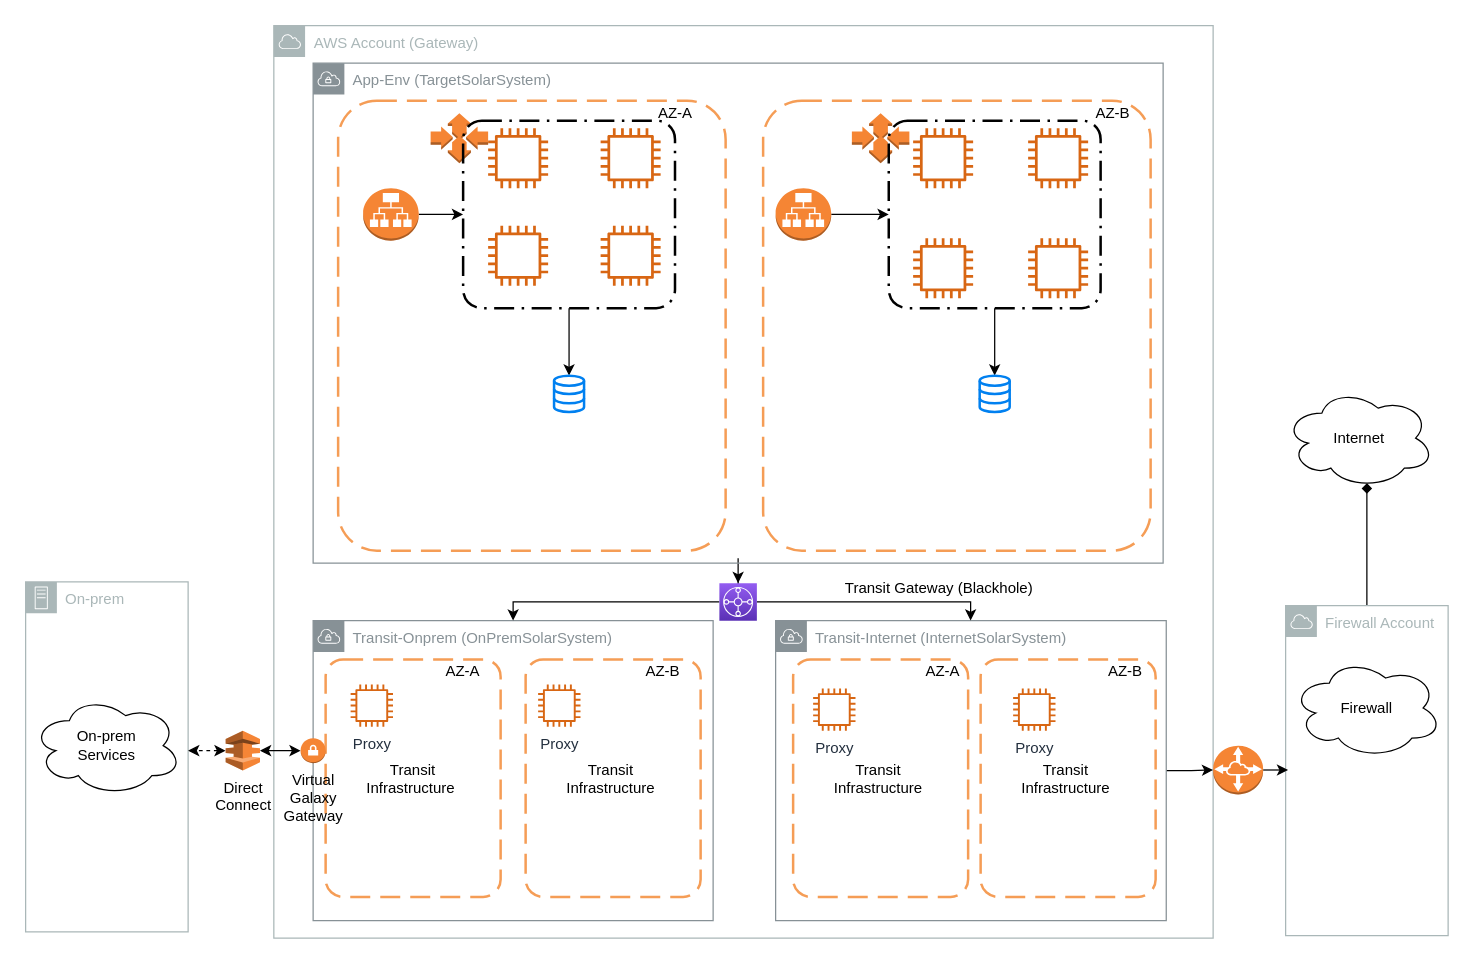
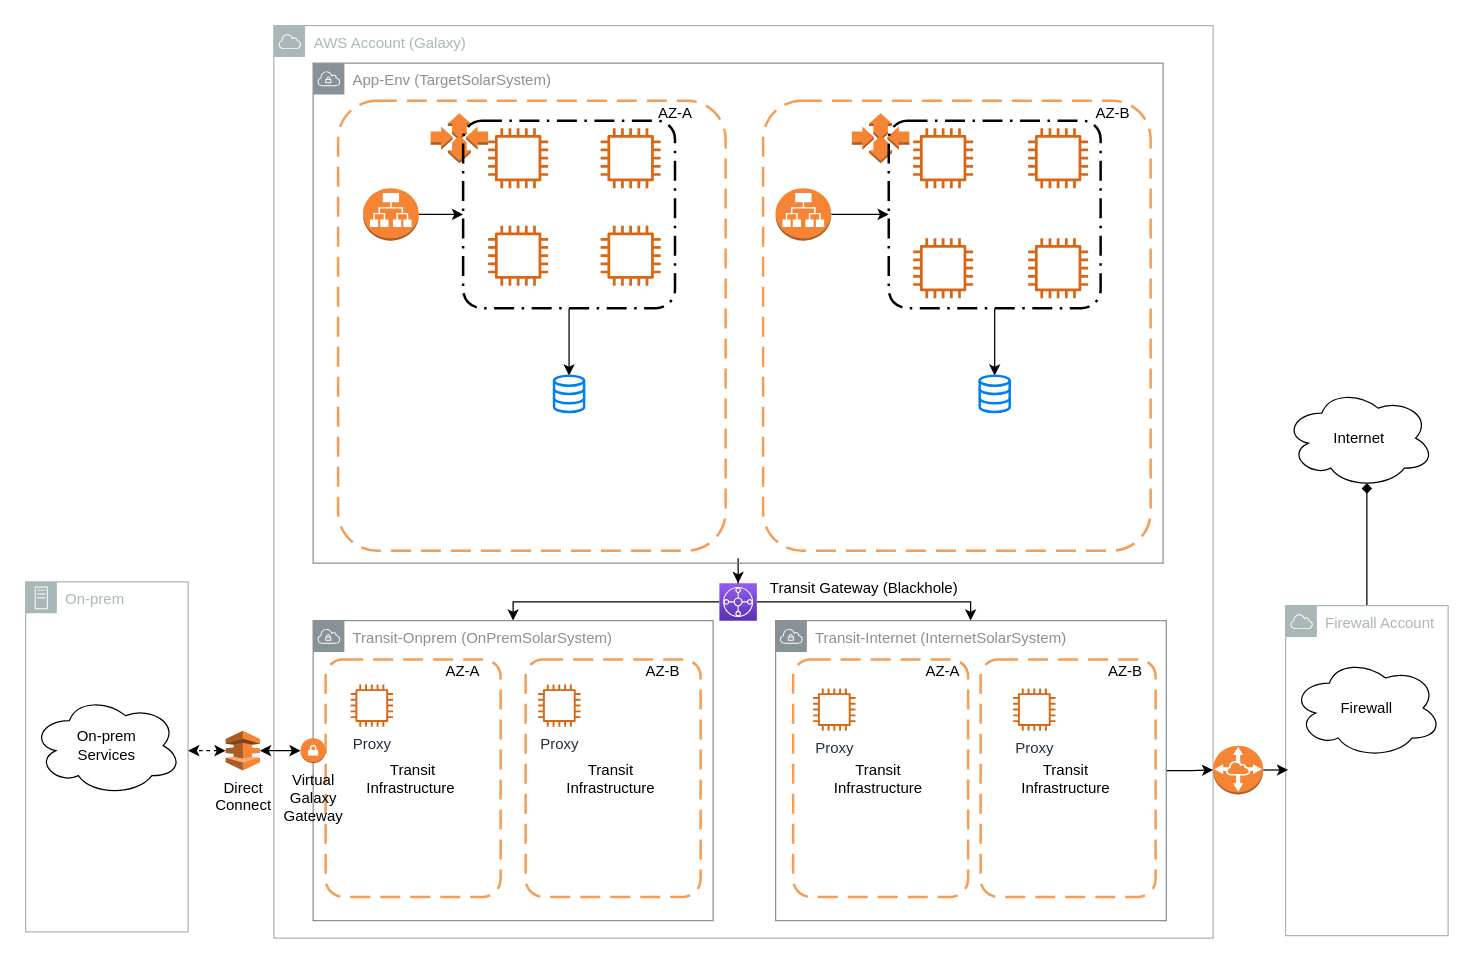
  <mxCell id="0" />
  <mxCell id="1" parent="0" />
  <mxCell id="2" style="edgeStyle=orthogonalEdgeStyle;rounded=0;orthogonalLoop=1;jettySize=auto;html=1;entryX=0.55;entryY=0.95;entryDx=0;entryDy=0;entryPerimeter=0;endArrow=diamond;" parent="1" source="3" target="58" edge="1"><mxGeometry relative="1" as="geometry" /></mxCell>
  <mxCell id="3" value="Firewall Account" style="outlineConnect=0;gradientColor=none;html=1;whiteSpace=wrap;fontSize=12;fontStyle=0;shape=mxgraph.aws4.group;grIcon=mxgraph.aws4.group_aws_cloud;strokeColor=#AAB7B8;fillColor=none;verticalAlign=top;align=left;spacingLeft=30;fontColor=#AAB7B8;dashed=0;" parent="1" vertex="1"><mxGeometry x="1028" y="484" width="130" height="264" as="geometry" /></mxCell>
- <mxCell id="4" value="AWS Account (Gateway)" style="outlineConnect=0;gradientColor=none;html=1;whiteSpace=wrap;fontSize=12;fontStyle=0;shape=mxgraph.aws4.group;grIcon=mxgraph.aws4.group_aws_cloud;strokeColor=#AAB7B8;fillColor=none;verticalAlign=top;align=left;spacingLeft=30;fontColor=#AAB7B8;dashed=0;" parent="1" vertex="1"><mxGeometry x="218.57" y="20" width="751.43" height="730" as="geometry" /></mxCell>
+ <mxCell id="4" value="AWS Account (Galaxy)" style="outlineConnect=0;gradientColor=none;html=1;whiteSpace=wrap;fontSize=12;fontStyle=0;shape=mxgraph.aws4.group;grIcon=mxgraph.aws4.group_aws_cloud;strokeColor=#AAB7B8;fillColor=none;verticalAlign=top;align=left;spacingLeft=30;fontColor=#AAB7B8;dashed=0;" parent="1" vertex="1"><mxGeometry x="218.57" y="20" width="751.43" height="730" as="geometry" /></mxCell>
  <mxCell id="5" value="Transit-Onprem (OnPremSolarSystem)" style="outlineConnect=0;gradientColor=none;html=1;whiteSpace=wrap;fontSize=12;fontStyle=0;shape=mxgraph.aws4.group;grIcon=mxgraph.aws4.group_vpc;strokeColor=#879196;fillColor=none;verticalAlign=top;align=left;spacingLeft=30;fontColor=#879196;dashed=0;" parent="1" vertex="1"><mxGeometry x="250" y="496" width="320" height="240" as="geometry" /></mxCell>
  <mxCell id="6" value="On-prem" style="outlineConnect=0;gradientColor=none;html=1;whiteSpace=wrap;fontSize=12;fontStyle=0;shape=mxgraph.aws4.group;grIcon=mxgraph.aws4.group_on_premise;strokeColor=#AAB7B8;fillColor=none;verticalAlign=top;align=left;spacingLeft=30;fontColor=#AAB7B8;dashed=0;" parent="1" vertex="1"><mxGeometry x="20" y="465" width="130" height="280" as="geometry" /></mxCell>
  <mxCell id="7" value="" style="edgeStyle=orthogonalEdgeStyle;rounded=0;orthogonalLoop=1;jettySize=auto;html=1;startArrow=classic;startFill=1;dashed=1;" parent="1" source="8" target="6" edge="1"><mxGeometry relative="1" as="geometry"><Array as="points"><mxPoint x="160" y="600" /><mxPoint x="160" y="600" /></Array></mxGeometry></mxCell>
  <mxCell id="8" value="Direct &lt;br&gt;Connect" style="outlineConnect=0;dashed=0;verticalLabelPosition=bottom;verticalAlign=top;align=center;html=1;shape=mxgraph.aws3.direct_connect;fillColor=#F58536;gradientColor=none;" parent="1" vertex="1"><mxGeometry x="180" y="584.1" width="27.5" height="31.79" as="geometry" /></mxCell>
  <mxCell id="9" style="edgeStyle=orthogonalEdgeStyle;rounded=0;orthogonalLoop=1;jettySize=auto;html=1;" parent="1" source="10" target="53" edge="1"><mxGeometry relative="1" as="geometry" /></mxCell>
  <mxCell id="10" value="App-Env (TargetSolarSystem)" style="outlineConnect=0;gradientColor=none;html=1;whiteSpace=wrap;fontSize=12;fontStyle=0;shape=mxgraph.aws4.group;grIcon=mxgraph.aws4.group_vpc;strokeColor=#879196;fillColor=none;verticalAlign=top;align=left;spacingLeft=30;fontColor=#879196;dashed=0;" parent="1" vertex="1"><mxGeometry x="250" y="50" width="680" height="400" as="geometry" /></mxCell>
  <mxCell id="11" style="edgeStyle=orthogonalEdgeStyle;rounded=0;orthogonalLoop=1;jettySize=auto;html=1;" parent="1" source="12" target="56" edge="1"><mxGeometry relative="1" as="geometry" /></mxCell>
  <mxCell id="12" value="Transit-Internet (InternetSolarSystem)" style="outlineConnect=0;gradientColor=none;html=1;whiteSpace=wrap;fontSize=12;fontStyle=0;shape=mxgraph.aws4.group;grIcon=mxgraph.aws4.group_vpc;strokeColor=#879196;fillColor=none;verticalAlign=top;align=left;spacingLeft=30;fontColor=#879196;dashed=0;" parent="1" vertex="1"><mxGeometry x="620" y="496" width="312.5" height="240" as="geometry" /></mxCell>
  <mxCell id="13" value="" style="rounded=1;arcSize=10;dashed=1;strokeColor=#F59D56;fillColor=none;gradientColor=none;dashPattern=8 4;strokeWidth=2;" parent="1" vertex="1"><mxGeometry x="270" y="80" width="310" height="360" as="geometry" /></mxCell>
  <mxCell id="14" value="" style="rounded=1;arcSize=10;dashed=1;strokeColor=#F59D56;fillColor=none;gradientColor=none;dashPattern=8 4;strokeWidth=2;" parent="1" vertex="1"><mxGeometry x="610" y="80" width="310" height="360" as="geometry" /></mxCell>
  <mxCell id="15" value="Transit &#10;Infrastructure " style="rounded=1;arcSize=10;dashed=1;strokeColor=#F59D56;fillColor=none;gradientColor=none;dashPattern=8 4;strokeWidth=2;" parent="1" vertex="1"><mxGeometry x="260" y="527" width="140" height="190" as="geometry" /></mxCell>
  <mxCell id="16" value="Transit &#10;Infrastructure " style="rounded=1;arcSize=10;dashed=1;strokeColor=#F59D56;fillColor=none;gradientColor=none;dashPattern=8 4;strokeWidth=2;" parent="1" vertex="1"><mxGeometry x="420" y="527" width="140" height="190" as="geometry" /></mxCell>
  <mxCell id="17" value="Transit &#10;Infrastructure " style="rounded=1;arcSize=10;dashed=1;strokeColor=#F59D56;fillColor=none;gradientColor=none;dashPattern=8 4;strokeWidth=2;" parent="1" vertex="1"><mxGeometry x="634" y="527" width="140" height="190" as="geometry" /></mxCell>
  <mxCell id="18" value="Transit &#10;Infrastructure " style="rounded=1;arcSize=10;dashed=1;strokeColor=#F59D56;fillColor=none;gradientColor=none;dashPattern=8 4;strokeWidth=2;" parent="1" vertex="1"><mxGeometry x="784" y="527" width="140" height="190" as="geometry" /></mxCell>
  <mxCell id="19" value="" style="edgeStyle=orthogonalEdgeStyle;rounded=0;orthogonalLoop=1;jettySize=auto;html=1;startArrow=classic;startFill=1;" parent="1" source="8" edge="1"><mxGeometry relative="1" as="geometry"><mxPoint x="207.5" y="605.2" as="sourcePoint" /><mxPoint x="240" y="600" as="targetPoint" /></mxGeometry></mxCell>
  <mxCell id="20" value="Virtual &lt;br&gt;Galaxy &lt;br&gt;Gateway" style="outlineConnect=0;dashed=0;verticalLabelPosition=bottom;verticalAlign=top;align=center;html=1;shape=mxgraph.aws3.vpn_gateway;fillColor=#F58534;gradientColor=none;" parent="1" vertex="1"><mxGeometry x="240" y="590" width="20" height="20" as="geometry" /></mxCell>
  <mxCell id="21" value="AZ-A" style="text;html=1;strokeColor=none;fillColor=none;align=center;verticalAlign=middle;whiteSpace=wrap;rounded=0;" parent="1" vertex="1"><mxGeometry x="350" y="527" width="40" height="20" as="geometry" /></mxCell>
  <mxCell id="22" value="AZ-B" style="text;html=1;strokeColor=none;fillColor=none;align=center;verticalAlign=middle;whiteSpace=wrap;rounded=0;" parent="1" vertex="1"><mxGeometry x="510" y="527" width="40" height="20" as="geometry" /></mxCell>
  <mxCell id="23" value="AZ-A" style="text;html=1;strokeColor=none;fillColor=none;align=center;verticalAlign=middle;whiteSpace=wrap;rounded=0;" parent="1" vertex="1"><mxGeometry x="734" y="527" width="40" height="20" as="geometry" /></mxCell>
  <mxCell id="24" value="AZ-A" style="text;html=1;strokeColor=none;fillColor=none;align=center;verticalAlign=middle;whiteSpace=wrap;rounded=0;" parent="1" vertex="1"><mxGeometry x="520" y="80" width="40" height="20" as="geometry" /></mxCell>
  <mxCell id="25" value="AZ-B" style="text;html=1;strokeColor=none;fillColor=none;align=center;verticalAlign=middle;whiteSpace=wrap;rounded=0;" parent="1" vertex="1"><mxGeometry x="880" y="527" width="40" height="20" as="geometry" /></mxCell>
  <mxCell id="26" value="AZ-B" style="text;html=1;strokeColor=none;fillColor=none;align=center;verticalAlign=middle;whiteSpace=wrap;rounded=0;" parent="1" vertex="1"><mxGeometry x="870" y="80" width="40" height="20" as="geometry" /></mxCell>
  <mxCell id="27" value="Proxy" style="outlineConnect=0;fontColor=#232F3E;gradientColor=none;fillColor=#D86613;strokeColor=none;dashed=0;verticalLabelPosition=bottom;verticalAlign=top;align=center;html=1;fontSize=12;fontStyle=0;aspect=fixed;pointerEvents=1;shape=mxgraph.aws4.instance2;" parent="1" vertex="1"><mxGeometry x="280" y="547" width="33.9" height="33.9" as="geometry" /></mxCell>
  <mxCell id="28" value="Proxy" style="outlineConnect=0;fontColor=#232F3E;gradientColor=none;fillColor=#D86613;strokeColor=none;dashed=0;verticalLabelPosition=bottom;verticalAlign=top;align=center;html=1;fontSize=12;fontStyle=0;aspect=fixed;pointerEvents=1;shape=mxgraph.aws4.instance2;" parent="1" vertex="1"><mxGeometry x="430" y="547" width="33.9" height="33.9" as="geometry" /></mxCell>
  <mxCell id="29" value="Proxy" style="outlineConnect=0;fontColor=#232F3E;gradientColor=none;fillColor=#D86613;strokeColor=none;dashed=0;verticalLabelPosition=bottom;verticalAlign=top;align=center;html=1;fontSize=12;fontStyle=0;aspect=fixed;pointerEvents=1;shape=mxgraph.aws4.instance2;" parent="1" vertex="1"><mxGeometry x="650" y="550.2" width="33.9" height="33.9" as="geometry" /></mxCell>
  <mxCell id="30" value="Proxy" style="outlineConnect=0;fontColor=#232F3E;gradientColor=none;fillColor=#D86613;strokeColor=none;dashed=0;verticalLabelPosition=bottom;verticalAlign=top;align=center;html=1;fontSize=12;fontStyle=0;aspect=fixed;pointerEvents=1;shape=mxgraph.aws4.instance2;" parent="1" vertex="1"><mxGeometry x="810" y="550.2" width="33.9" height="33.9" as="geometry" /></mxCell>
  <mxCell id="31" value="" style="outlineConnect=0;fontColor=#232F3E;gradientColor=none;fillColor=#D86613;strokeColor=none;dashed=0;verticalLabelPosition=bottom;verticalAlign=top;align=center;html=1;fontSize=12;fontStyle=0;aspect=fixed;pointerEvents=1;shape=mxgraph.aws4.instance2;" parent="1" vertex="1"><mxGeometry x="390" y="102" width="48" height="48" as="geometry" /></mxCell>
  <mxCell id="32" value="" style="outlineConnect=0;fontColor=#232F3E;gradientColor=none;fillColor=#D86613;strokeColor=none;dashed=0;verticalLabelPosition=bottom;verticalAlign=top;align=center;html=1;fontSize=12;fontStyle=0;aspect=fixed;pointerEvents=1;shape=mxgraph.aws4.instance2;" parent="1" vertex="1"><mxGeometry x="822" y="190" width="48" height="48" as="geometry" /></mxCell>
  <mxCell id="33" value="" style="outlineConnect=0;fontColor=#232F3E;gradientColor=none;fillColor=#D86613;strokeColor=none;dashed=0;verticalLabelPosition=bottom;verticalAlign=top;align=center;html=1;fontSize=12;fontStyle=0;aspect=fixed;pointerEvents=1;shape=mxgraph.aws4.instance2;" parent="1" vertex="1"><mxGeometry x="730" y="190" width="48" height="48" as="geometry" /></mxCell>
  <mxCell id="34" value="" style="outlineConnect=0;fontColor=#232F3E;gradientColor=none;fillColor=#D86613;strokeColor=none;dashed=0;verticalLabelPosition=bottom;verticalAlign=top;align=center;html=1;fontSize=12;fontStyle=0;aspect=fixed;pointerEvents=1;shape=mxgraph.aws4.instance2;" parent="1" vertex="1"><mxGeometry x="822" y="102" width="48" height="48" as="geometry" /></mxCell>
  <mxCell id="35" value="" style="outlineConnect=0;fontColor=#232F3E;gradientColor=none;fillColor=#D86613;strokeColor=none;dashed=0;verticalLabelPosition=bottom;verticalAlign=top;align=center;html=1;fontSize=12;fontStyle=0;aspect=fixed;pointerEvents=1;shape=mxgraph.aws4.instance2;" parent="1" vertex="1"><mxGeometry x="730" y="102" width="48" height="48" as="geometry" /></mxCell>
  <mxCell id="36" value="" style="outlineConnect=0;fontColor=#232F3E;gradientColor=none;fillColor=#D86613;strokeColor=none;dashed=0;verticalLabelPosition=bottom;verticalAlign=top;align=center;html=1;fontSize=12;fontStyle=0;aspect=fixed;pointerEvents=1;shape=mxgraph.aws4.instance2;" parent="1" vertex="1"><mxGeometry x="390" y="180" width="48" height="48" as="geometry" /></mxCell>
  <mxCell id="37" value="" style="outlineConnect=0;fontColor=#232F3E;gradientColor=none;fillColor=#D86613;strokeColor=none;dashed=0;verticalLabelPosition=bottom;verticalAlign=top;align=center;html=1;fontSize=12;fontStyle=0;aspect=fixed;pointerEvents=1;shape=mxgraph.aws4.instance2;" parent="1" vertex="1"><mxGeometry x="480" y="180" width="48" height="48" as="geometry" /></mxCell>
  <mxCell id="38" value="" style="outlineConnect=0;fontColor=#232F3E;gradientColor=none;fillColor=#D86613;strokeColor=none;dashed=0;verticalLabelPosition=bottom;verticalAlign=top;align=center;html=1;fontSize=12;fontStyle=0;aspect=fixed;pointerEvents=1;shape=mxgraph.aws4.instance2;" parent="1" vertex="1"><mxGeometry x="480" y="102" width="48" height="48" as="geometry" /></mxCell>
  <mxCell id="39" style="edgeStyle=orthogonalEdgeStyle;rounded=0;orthogonalLoop=1;jettySize=auto;html=1;exitX=0.5;exitY=1;exitDx=0;exitDy=0;" parent="1" source="49" target="40" edge="1"><mxGeometry relative="1" as="geometry" /></mxCell>
  <mxCell id="40" value="" style="html=1;verticalLabelPosition=bottom;align=center;labelBackgroundColor=#ffffff;verticalAlign=top;strokeWidth=2;strokeColor=#0080F0;shadow=0;dashed=0;shape=mxgraph.ios7.icons.data;" parent="1" vertex="1"><mxGeometry x="442.75" y="300" width="24" height="29.1" as="geometry" /></mxCell>
  <mxCell id="41" style="edgeStyle=orthogonalEdgeStyle;rounded=0;orthogonalLoop=1;jettySize=auto;html=1;exitX=0.5;exitY=1;exitDx=0;exitDy=0;" parent="1" source="50" target="42" edge="1"><mxGeometry relative="1" as="geometry" /></mxCell>
  <mxCell id="42" value="" style="html=1;verticalLabelPosition=bottom;align=center;labelBackgroundColor=#ffffff;verticalAlign=top;strokeWidth=2;strokeColor=#0080F0;shadow=0;dashed=0;shape=mxgraph.ios7.icons.data;" parent="1" vertex="1"><mxGeometry x="783.25" y="300" width="24" height="29.1" as="geometry" /></mxCell>
  <mxCell id="43" style="edgeStyle=orthogonalEdgeStyle;rounded=0;orthogonalLoop=1;jettySize=auto;html=1;entryX=0;entryY=0.5;entryDx=0;entryDy=0;" parent="1" source="44" target="49" edge="1"><mxGeometry relative="1" as="geometry" /></mxCell>
  <mxCell id="44" value="" style="outlineConnect=0;dashed=0;verticalLabelPosition=bottom;verticalAlign=top;align=center;html=1;shape=mxgraph.aws3.application_load_balancer;fillColor=#F58534;gradientColor=none;" parent="1" vertex="1"><mxGeometry x="290" y="150" width="44.5" height="42" as="geometry" /></mxCell>
  <mxCell id="45" style="edgeStyle=orthogonalEdgeStyle;rounded=0;orthogonalLoop=1;jettySize=auto;html=1;entryX=0;entryY=0.5;entryDx=0;entryDy=0;" parent="1" source="46" target="50" edge="1"><mxGeometry relative="1" as="geometry" /></mxCell>
  <mxCell id="46" value="" style="outlineConnect=0;dashed=0;verticalLabelPosition=bottom;verticalAlign=top;align=center;html=1;shape=mxgraph.aws3.application_load_balancer;fillColor=#F58534;gradientColor=none;" parent="1" vertex="1"><mxGeometry x="620" y="150" width="44.5" height="42" as="geometry" /></mxCell>
  <mxCell id="47" value="" style="outlineConnect=0;dashed=0;verticalLabelPosition=bottom;verticalAlign=top;align=center;html=1;shape=mxgraph.aws3.auto_scaling;fillColor=#F58534;gradientColor=none;" parent="1" vertex="1"><mxGeometry x="344" y="90" width="46" height="40" as="geometry" /></mxCell>
  <mxCell id="48" value="" style="outlineConnect=0;dashed=0;verticalLabelPosition=bottom;verticalAlign=top;align=center;html=1;shape=mxgraph.aws3.auto_scaling;fillColor=#F58534;gradientColor=none;" parent="1" vertex="1"><mxGeometry x="681" y="90" width="46" height="40" as="geometry" /></mxCell>
  <mxCell id="49" value="" style="rounded=1;arcSize=10;dashed=1;fillColor=none;gradientColor=none;dashPattern=8 3 1 3;strokeWidth=2;" parent="1" vertex="1"><mxGeometry x="370" y="96" width="169.5" height="150" as="geometry" /></mxCell>
  <mxCell id="50" value="" style="rounded=1;arcSize=10;dashed=1;fillColor=none;gradientColor=none;dashPattern=8 3 1 3;strokeWidth=2;" parent="1" vertex="1"><mxGeometry x="710.5" y="96" width="169.5" height="150" as="geometry" /></mxCell>
  <mxCell id="51" style="edgeStyle=orthogonalEdgeStyle;rounded=0;orthogonalLoop=1;jettySize=auto;html=1;" parent="1" source="53" target="5" edge="1"><mxGeometry relative="1" as="geometry"><Array as="points"><mxPoint x="410" y="481" /></Array></mxGeometry></mxCell>
  <mxCell id="52" style="edgeStyle=orthogonalEdgeStyle;rounded=0;orthogonalLoop=1;jettySize=auto;html=1;" parent="1" source="53" target="12" edge="1"><mxGeometry relative="1" as="geometry"><Array as="points"><mxPoint x="776" y="481" /></Array></mxGeometry></mxCell>
  <mxCell id="53" value="" style="outlineConnect=0;fontColor=#232F3E;gradientColor=#945DF2;gradientDirection=north;fillColor=#5A30B5;strokeColor=#ffffff;dashed=0;verticalLabelPosition=bottom;verticalAlign=top;align=center;html=1;fontSize=12;fontStyle=0;aspect=fixed;shape=mxgraph.aws4.resourceIcon;resIcon=mxgraph.aws4.transit_gateway;" parent="1" vertex="1"><mxGeometry x="575" y="466" width="30" height="30" as="geometry" /></mxCell>
  <mxCell id="54" value="Firewall" style="ellipse;shape=cloud;whiteSpace=wrap;html=1;" parent="1" vertex="1"><mxGeometry x="1033" y="525.9" width="120" height="80" as="geometry" /></mxCell>
  <mxCell id="55" style="edgeStyle=orthogonalEdgeStyle;rounded=0;orthogonalLoop=1;jettySize=auto;html=1;" parent="1" source="56" target="3" edge="1"><mxGeometry relative="1" as="geometry" /></mxCell>
  <mxCell id="56" value="" style="outlineConnect=0;dashed=0;verticalLabelPosition=bottom;verticalAlign=top;align=center;html=1;shape=mxgraph.aws3.vpc_peering;fillColor=#F58534;gradientColor=none;" parent="1" vertex="1"><mxGeometry x="970" y="596" width="40" height="39" as="geometry" /></mxCell>
  <mxCell id="57" value="On-prem &lt;br&gt;Services" style="ellipse;shape=cloud;whiteSpace=wrap;html=1;" parent="1" vertex="1"><mxGeometry x="25" y="556" width="120" height="80" as="geometry" /></mxCell>
  <mxCell id="58" value="Internet" style="ellipse;shape=cloud;whiteSpace=wrap;html=1;" parent="1" vertex="1"><mxGeometry x="1027" y="310" width="120" height="80" as="geometry" /></mxCell>
- <mxCell id="59" value="Transit Gateway (Blackhole)" style="text;html=1;strokeColor=none;fillColor=none;align=center;verticalAlign=middle;whiteSpace=wrap;rounded=0;" parent="1" vertex="1"><mxGeometry x="666" y="460" width="170" height="20" as="geometry" /></mxCell>
+ <mxCell id="59" value="Transit Gateway (Blackhole)" style="text;html=1;strokeColor=none;fillColor=none;align=center;verticalAlign=middle;whiteSpace=wrap;rounded=0;" parent="1" vertex="1"><mxGeometry x="606" y="460" width="170" height="20" as="geometry" /></mxCell>
